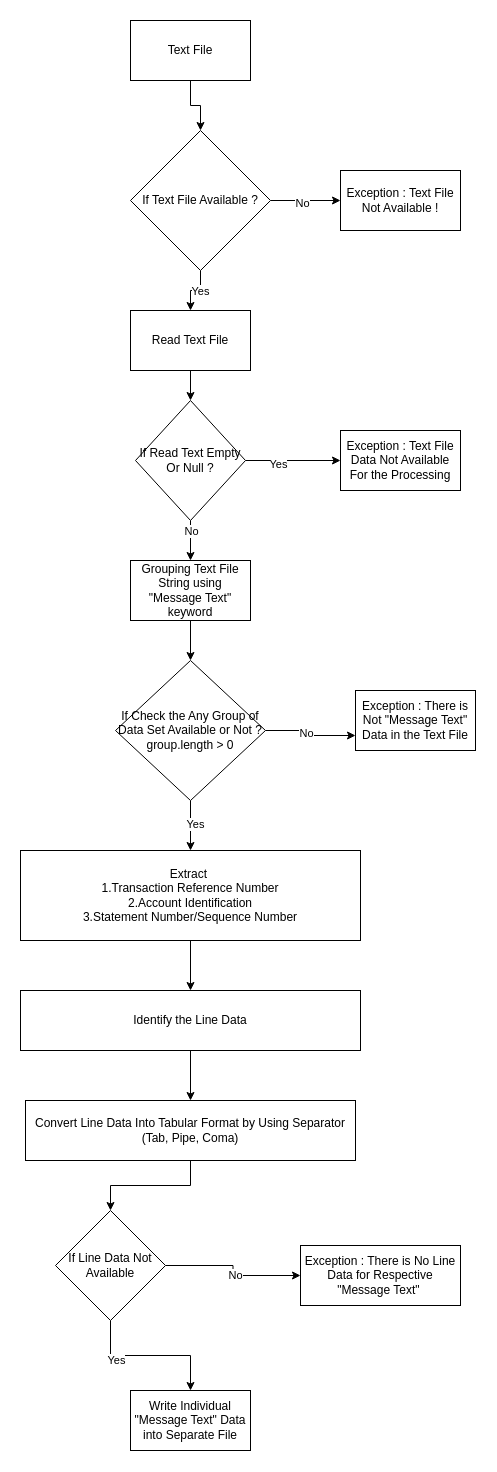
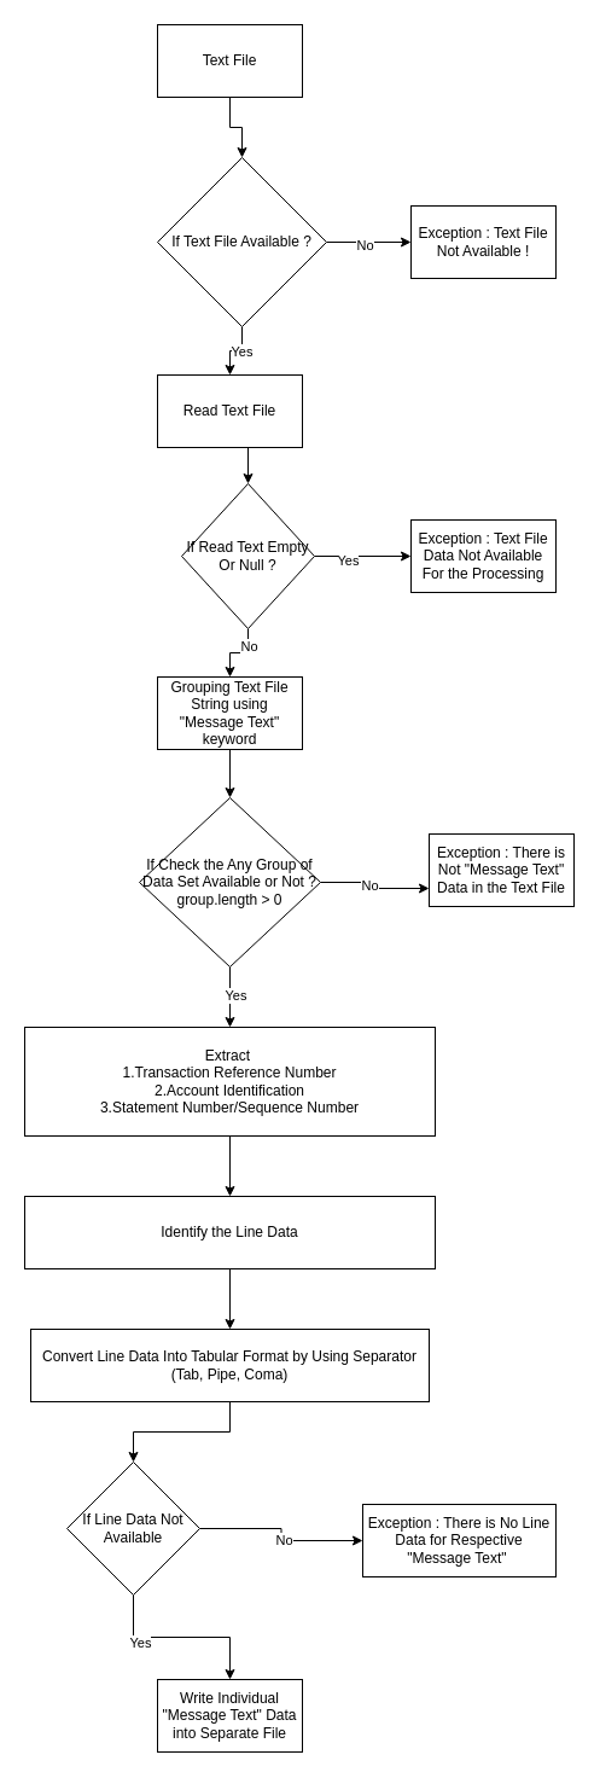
  <mxCell id="0" />
  <mxCell id="1" parent="0" />
  <mxCell id="2" style="edgeStyle=orthogonalEdgeStyle;rounded=0;orthogonalLoop=1;jettySize=auto;html=1;exitX=1;exitY=0.5;exitDx=0;exitDy=0;" edge="1" parent="1" source="6" target="11"><mxGeometry relative="1" as="geometry" /></mxCell>
  <mxCell id="3" value="No" style="edgeLabel;html=1;align=center;verticalAlign=middle;resizable=0;points=[];" vertex="1" connectable="0" parent="2"><mxGeometry x="-0.125" y="-2" relative="1" as="geometry"><mxPoint as="offset" /></mxGeometry></mxCell>
  <mxCell id="4" style="edgeStyle=orthogonalEdgeStyle;rounded=0;orthogonalLoop=1;jettySize=auto;html=1;entryX=0.5;entryY=0;entryDx=0;entryDy=0;" edge="1" parent="1" source="6" target="10"><mxGeometry relative="1" as="geometry" /></mxCell>
  <mxCell id="5" value="Yes" style="edgeLabel;html=1;align=center;verticalAlign=middle;resizable=0;points=[];" vertex="1" connectable="0" parent="4"><mxGeometry x="-0.15" relative="1" as="geometry"><mxPoint as="offset" /></mxGeometry></mxCell>
  <mxCell id="6" value="If Text File Available ?" style="rhombus;whiteSpace=wrap;html=1;" vertex="1" parent="1"><mxGeometry x="130" y="130" width="140" height="140" as="geometry" /></mxCell>
  <mxCell id="7" style="edgeStyle=orthogonalEdgeStyle;rounded=0;orthogonalLoop=1;jettySize=auto;html=1;entryX=0.5;entryY=0;entryDx=0;entryDy=0;" edge="1" parent="1" source="8" target="6"><mxGeometry relative="1" as="geometry" /></mxCell>
  <mxCell id="8" value="Text File" style="rounded=0;whiteSpace=wrap;html=1;" vertex="1" parent="1"><mxGeometry x="130" y="20" width="120" height="60" as="geometry" /></mxCell>
  <mxCell id="9" style="edgeStyle=orthogonalEdgeStyle;rounded=0;orthogonalLoop=1;jettySize=auto;html=1;exitX=0.5;exitY=1;exitDx=0;exitDy=0;entryX=0.5;entryY=0;entryDx=0;entryDy=0;" edge="1" parent="1" source="10" target="16"><mxGeometry relative="1" as="geometry" /></mxCell>
  <mxCell id="10" value="Read Text File" style="rounded=0;whiteSpace=wrap;html=1;" vertex="1" parent="1"><mxGeometry x="130" y="310" width="120" height="60" as="geometry" /></mxCell>
  <mxCell id="11" value="Exception : Text File Not Available !" style="rounded=0;whiteSpace=wrap;html=1;" vertex="1" parent="1"><mxGeometry x="340" y="170" width="120" height="60" as="geometry" /></mxCell>
  <mxCell id="12" style="edgeStyle=orthogonalEdgeStyle;rounded=0;orthogonalLoop=1;jettySize=auto;html=1;exitX=1;exitY=0.5;exitDx=0;exitDy=0;entryX=0;entryY=0.5;entryDx=0;entryDy=0;" edge="1" parent="1" source="16" target="17"><mxGeometry relative="1" as="geometry" /></mxCell>
  <mxCell id="13" value="Yes" style="edgeLabel;html=1;align=center;verticalAlign=middle;resizable=0;points=[];" vertex="1" connectable="0" parent="12"><mxGeometry x="-0.326" y="-3" relative="1" as="geometry"><mxPoint as="offset" /></mxGeometry></mxCell>
  <mxCell id="14" style="edgeStyle=orthogonalEdgeStyle;rounded=0;orthogonalLoop=1;jettySize=auto;html=1;exitX=0.5;exitY=1;exitDx=0;exitDy=0;entryX=0.5;entryY=0;entryDx=0;entryDy=0;" edge="1" parent="1" source="16" target="19"><mxGeometry relative="1" as="geometry" /></mxCell>
  <mxCell id="15" value="No" style="edgeLabel;html=1;align=center;verticalAlign=middle;resizable=0;points=[];" vertex="1" connectable="0" parent="14"><mxGeometry x="-0.5" relative="1" as="geometry"><mxPoint as="offset" /></mxGeometry></mxCell>
- <mxCell id="16" value="If Read Text Empty Or Null ?" style="rhombus;whiteSpace=wrap;html=1;" vertex="1" parent="1"><mxGeometry x="135" y="400" width="110" height="120" as="geometry" /></mxCell>
+ <mxCell id="16" value="If Read Text Empty Or Null ?" style="rhombus;whiteSpace=wrap;html=1;" vertex="1" parent="1"><mxGeometry x="150" y="400" width="110" height="120" as="geometry" /></mxCell>
  <mxCell id="17" value="Exception : Text File Data Not Available For the Processing" style="rounded=0;whiteSpace=wrap;html=1;" vertex="1" parent="1"><mxGeometry x="340" y="430" width="120" height="60" as="geometry" /></mxCell>
  <mxCell id="18" value="" style="edgeStyle=orthogonalEdgeStyle;rounded=0;orthogonalLoop=1;jettySize=auto;html=1;" edge="1" parent="1" source="19" target="24"><mxGeometry relative="1" as="geometry" /></mxCell>
  <mxCell id="19" value="Grouping Text File String using &quot;Message Text&quot; keyword" style="rounded=0;whiteSpace=wrap;html=1;" vertex="1" parent="1"><mxGeometry x="130" y="560" width="120" height="60" as="geometry" /></mxCell>
  <mxCell id="20" style="edgeStyle=orthogonalEdgeStyle;rounded=0;orthogonalLoop=1;jettySize=auto;html=1;exitX=1;exitY=0.5;exitDx=0;exitDy=0;entryX=0;entryY=0.75;entryDx=0;entryDy=0;" edge="1" parent="1" source="24" target="25"><mxGeometry relative="1" as="geometry" /></mxCell>
  <mxCell id="21" value="No" style="edgeLabel;html=1;align=center;verticalAlign=middle;resizable=0;points=[];" vertex="1" connectable="0" parent="20"><mxGeometry x="-0.15" y="-2" relative="1" as="geometry"><mxPoint as="offset" /></mxGeometry></mxCell>
  <mxCell id="22" style="edgeStyle=orthogonalEdgeStyle;rounded=0;orthogonalLoop=1;jettySize=auto;html=1;exitX=0.5;exitY=1;exitDx=0;exitDy=0;" edge="1" parent="1" source="24" target="27"><mxGeometry relative="1" as="geometry" /></mxCell>
  <mxCell id="23" value="Yes" style="edgeLabel;html=1;align=center;verticalAlign=middle;resizable=0;points=[];" vertex="1" connectable="0" parent="22"><mxGeometry x="-0.08" y="4" relative="1" as="geometry"><mxPoint as="offset" /></mxGeometry></mxCell>
  <mxCell id="24" value="If Check the Any Group of Data Set Available or Not ?&lt;div&gt;group.length &amp;gt; 0&lt;/div&gt;" style="rhombus;whiteSpace=wrap;html=1;" vertex="1" parent="1"><mxGeometry x="115" y="660" width="150" height="140" as="geometry" /></mxCell>
  <mxCell id="25" value="Exception : There is Not &quot;Message Text&quot; Data in the Text File" style="rounded=0;whiteSpace=wrap;html=1;" vertex="1" parent="1"><mxGeometry x="355" y="690" width="120" height="60" as="geometry" /></mxCell>
  <mxCell id="26" style="edgeStyle=orthogonalEdgeStyle;rounded=0;orthogonalLoop=1;jettySize=auto;html=1;entryX=0.5;entryY=0;entryDx=0;entryDy=0;" edge="1" parent="1" source="27" target="29"><mxGeometry relative="1" as="geometry" /></mxCell>
  <mxCell id="27" value="Extract&amp;nbsp;&lt;div&gt;1.Transaction Reference Number&lt;/div&gt;&lt;div&gt;2.Account Identification&lt;/div&gt;&lt;div&gt;3.Statement Number/Sequence Number&lt;/div&gt;" style="rounded=0;whiteSpace=wrap;html=1;" vertex="1" parent="1"><mxGeometry x="20" y="850" width="340" height="90" as="geometry" /></mxCell>
  <mxCell id="28" style="edgeStyle=orthogonalEdgeStyle;rounded=0;orthogonalLoop=1;jettySize=auto;html=1;" edge="1" parent="1" source="29" target="31"><mxGeometry relative="1" as="geometry" /></mxCell>
  <mxCell id="29" value="Identify the Line Data" style="rounded=0;whiteSpace=wrap;html=1;" vertex="1" parent="1"><mxGeometry x="20" y="990" width="340" height="60" as="geometry" /></mxCell>
  <mxCell id="30" style="edgeStyle=orthogonalEdgeStyle;rounded=0;orthogonalLoop=1;jettySize=auto;html=1;" edge="1" parent="1" source="31" target="36"><mxGeometry relative="1" as="geometry" /></mxCell>
  <mxCell id="31" value="Convert Line Data Into Tabular Format by Using Separator&lt;div&gt;(Tab, Pipe, Coma)&lt;/div&gt;" style="rounded=0;whiteSpace=wrap;html=1;" vertex="1" parent="1"><mxGeometry x="25" y="1100" width="330" height="60" as="geometry" /></mxCell>
  <mxCell id="32" style="edgeStyle=orthogonalEdgeStyle;rounded=0;orthogonalLoop=1;jettySize=auto;html=1;" edge="1" parent="1" source="36" target="37"><mxGeometry relative="1" as="geometry" /></mxCell>
  <mxCell id="33" value="No" style="edgeLabel;html=1;align=center;verticalAlign=middle;resizable=0;points=[];" vertex="1" connectable="0" parent="32"><mxGeometry x="0.091" y="1" relative="1" as="geometry"><mxPoint as="offset" /></mxGeometry></mxCell>
  <mxCell id="34" style="edgeStyle=orthogonalEdgeStyle;rounded=0;orthogonalLoop=1;jettySize=auto;html=1;entryX=0.5;entryY=0;entryDx=0;entryDy=0;" edge="1" parent="1" source="36" target="38"><mxGeometry relative="1" as="geometry" /></mxCell>
  <mxCell id="35" value="Yes" style="edgeLabel;html=1;align=center;verticalAlign=middle;resizable=0;points=[];" vertex="1" connectable="0" parent="34"><mxGeometry x="-0.467" y="-4" relative="1" as="geometry"><mxPoint as="offset" /></mxGeometry></mxCell>
  <mxCell id="36" value="If Line Data Not Available" style="rhombus;whiteSpace=wrap;html=1;" vertex="1" parent="1"><mxGeometry x="55" y="1210" width="110" height="110" as="geometry" /></mxCell>
  <mxCell id="37" value="Exception : There is No Line Data for Respective &quot;Message Text&quot;&amp;nbsp;" style="rounded=0;whiteSpace=wrap;html=1;" vertex="1" parent="1"><mxGeometry x="300" y="1245" width="160" height="60" as="geometry" /></mxCell>
  <mxCell id="38" value="Write Individual &quot;Message Text&quot; Data into Separate File" style="rounded=0;whiteSpace=wrap;html=1;" vertex="1" parent="1"><mxGeometry x="130" y="1390" width="120" height="60" as="geometry" /></mxCell>
